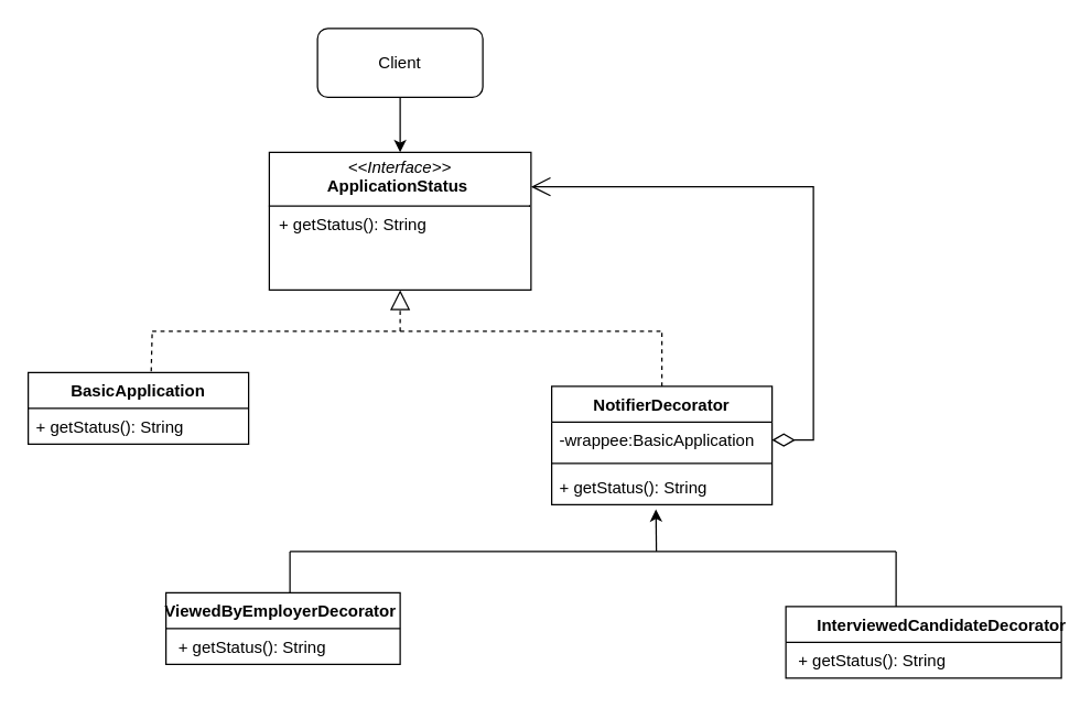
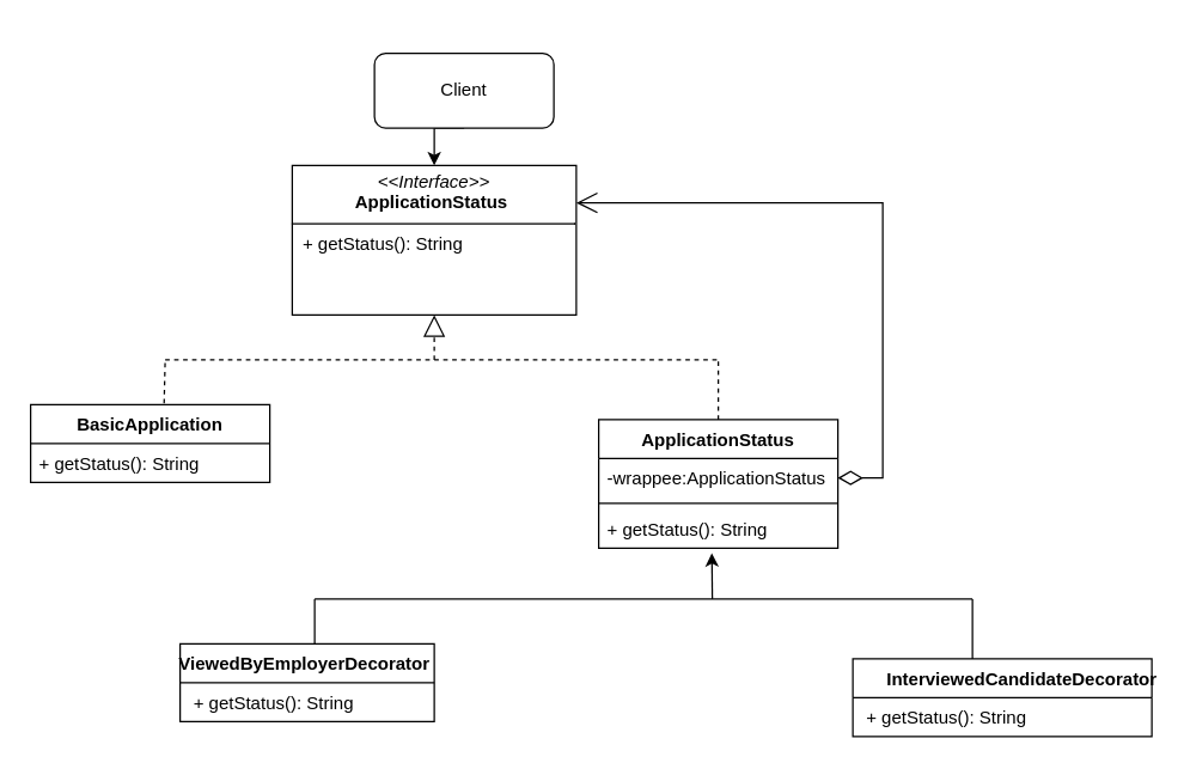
  <mxCell id="0" />
  <mxCell id="1" parent="0" />
  <mxCell id="2" style="edgeStyle=orthogonalEdgeStyle;rounded=0;orthogonalLoop=1;jettySize=auto;html=1;exitX=0.5;exitY=1;exitDx=0;exitDy=0;" edge="1" parent="1" source="3"><mxGeometry relative="1" as="geometry"><mxPoint x="290" y="110" as="targetPoint" /></mxGeometry></mxCell>
- <mxCell id="3" value="Client" style="rounded=1;whiteSpace=wrap;html=1;" vertex="1" parent="1"><mxGeometry x="230" y="20" width="120" height="50" as="geometry" /></mxCell>
+ <mxCell id="3" value="Client" style="rounded=1;whiteSpace=wrap;html=1;" vertex="1" parent="1"><mxGeometry x="250" y="35" width="120" height="50" as="geometry" /></mxCell>
  <mxCell id="4" value="&lt;p style=&quot;margin:0px;margin-top:4px;text-align:center;&quot;&gt;&lt;i&gt;&amp;lt;&amp;lt;Interface&amp;gt;&amp;gt;&lt;/i&gt;&lt;br&gt;&lt;b&gt;ApplicationStatus&amp;nbsp;&lt;/b&gt;&lt;/p&gt;&lt;hr size=&quot;1&quot; style=&quot;border-style:solid;&quot;&gt;&lt;p style=&quot;margin:0px;margin-left:4px;&quot;&gt;&amp;nbsp;+ getStatus(): String&amp;nbsp; &amp;nbsp;&lt;br&gt;&lt;/p&gt;" style="verticalAlign=top;align=left;overflow=fill;html=1;whiteSpace=wrap;" vertex="1" parent="1"><mxGeometry x="195" y="110" width="190" height="100" as="geometry" /></mxCell>
  <mxCell id="5" value="BasicApplication" style="swimlane;fontStyle=1;align=center;verticalAlign=top;childLayout=stackLayout;horizontal=1;startSize=26;horizontalStack=0;resizeParent=1;resizeParentMax=0;resizeLast=0;collapsible=1;marginBottom=0;whiteSpace=wrap;html=1;" vertex="1" parent="1"><mxGeometry x="20" y="270" width="160" height="52" as="geometry" /></mxCell>
  <mxCell id="6" value="&lt;div&gt;&lt;span style=&quot;background-color: transparent;&quot;&gt;+ getStatus(): String&amp;nbsp;&lt;/span&gt;&lt;/div&gt;" style="text;strokeColor=none;fillColor=none;align=left;verticalAlign=top;spacingLeft=4;spacingRight=4;overflow=hidden;rotatable=0;points=[[0,0.5],[1,0.5]];portConstraint=eastwest;whiteSpace=wrap;html=1;" vertex="1" parent="5"><mxGeometry y="26" width="160" height="26" as="geometry" /></mxCell>
- <mxCell id="7" value="NotifierDecorator" style="swimlane;fontStyle=1;align=center;verticalAlign=top;childLayout=stackLayout;horizontal=1;startSize=26;horizontalStack=0;resizeParent=1;resizeParentMax=0;resizeLast=0;collapsible=1;marginBottom=0;whiteSpace=wrap;html=1;" vertex="1" parent="1"><mxGeometry x="400" y="280" width="160" height="86" as="geometry" /></mxCell>
- <mxCell id="8" value="-wrappee:&lt;span style=&quot;background-color: transparent; color: light-dark(rgb(0, 0, 0), rgb(255, 255, 255));&quot;&gt;BasicApplication&amp;nbsp;&lt;/span&gt;" style="text;strokeColor=none;fillColor=none;align=left;verticalAlign=top;spacingLeft=4;spacingRight=4;overflow=hidden;rotatable=0;points=[[0,0.5],[1,0.5]];portConstraint=eastwest;whiteSpace=wrap;html=1;" vertex="1" parent="7"><mxGeometry y="26" width="160" height="26" as="geometry" /></mxCell>
+ <mxCell id="7" value="ApplicationStatus" style="swimlane;fontStyle=1;align=center;verticalAlign=top;childLayout=stackLayout;horizontal=1;startSize=26;horizontalStack=0;resizeParent=1;resizeParentMax=0;resizeLast=0;collapsible=1;marginBottom=0;whiteSpace=wrap;html=1;" vertex="1" parent="1"><mxGeometry x="400" y="280" width="160" height="86" as="geometry" /></mxCell>
+ <mxCell id="8" value="-wrappee:&lt;span style=&quot;background-color: transparent; color: light-dark(rgb(0, 0, 0), rgb(255, 255, 255));&quot;&gt;ApplicationStatus&amp;nbsp;&lt;/span&gt;" style="text;strokeColor=none;fillColor=none;align=left;verticalAlign=top;spacingLeft=4;spacingRight=4;overflow=hidden;rotatable=0;points=[[0,0.5],[1,0.5]];portConstraint=eastwest;whiteSpace=wrap;html=1;" vertex="1" parent="7"><mxGeometry y="26" width="160" height="26" as="geometry" /></mxCell>
  <mxCell id="9" value="" style="line;strokeWidth=1;fillColor=none;align=left;verticalAlign=middle;spacingTop=-1;spacingLeft=3;spacingRight=3;rotatable=0;labelPosition=right;points=[];portConstraint=eastwest;strokeColor=inherit;" vertex="1" parent="7"><mxGeometry y="52" width="160" height="8" as="geometry" /></mxCell>
  <mxCell id="10" value="&lt;div&gt;+ getStatus(): String&amp;nbsp;&lt;/div&gt;" style="text;strokeColor=none;fillColor=none;align=left;verticalAlign=top;spacingLeft=4;spacingRight=4;overflow=hidden;rotatable=0;points=[[0,0.5],[1,0.5]];portConstraint=eastwest;whiteSpace=wrap;html=1;" vertex="1" parent="7"><mxGeometry y="60" width="160" height="26" as="geometry" /></mxCell>
  <mxCell id="11" value="&amp;nbsp;ViewedByEmployerDecorator&amp;nbsp;&amp;nbsp;" style="swimlane;fontStyle=1;align=center;verticalAlign=top;childLayout=stackLayout;horizontal=1;startSize=26;horizontalStack=0;resizeParent=1;resizeParentMax=0;resizeLast=0;collapsible=1;marginBottom=0;whiteSpace=wrap;html=1;" vertex="1" parent="1"><mxGeometry x="120" y="430" width="170" height="52" as="geometry" /></mxCell>
  <mxCell id="12" value="&lt;div&gt;&lt;span style=&quot;background-color: transparent;&quot;&gt;&amp;nbsp;+ getStatus(): String&amp;nbsp; &amp;nbsp;&lt;/span&gt;&lt;/div&gt;" style="text;strokeColor=none;fillColor=none;align=left;verticalAlign=top;spacingLeft=4;spacingRight=4;overflow=hidden;rotatable=0;points=[[0,0.5],[1,0.5]];portConstraint=eastwest;whiteSpace=wrap;html=1;" vertex="1" parent="11"><mxGeometry y="26" width="170" height="26" as="geometry" /></mxCell>
  <mxCell id="13" value="&lt;span style=&quot;white-space: pre;&quot;&gt;&#09;&lt;/span&gt;InterviewedCandidateDecorator" style="swimlane;fontStyle=1;align=center;verticalAlign=top;childLayout=stackLayout;horizontal=1;startSize=26;horizontalStack=0;resizeParent=1;resizeParentMax=0;resizeLast=0;collapsible=1;marginBottom=0;whiteSpace=wrap;html=1;" vertex="1" parent="1"><mxGeometry x="570" y="440" width="200" height="52" as="geometry" /></mxCell>
  <mxCell id="14" value="&lt;div&gt;&lt;span style=&quot;background-color: transparent;&quot;&gt;&amp;nbsp;+ getStatus(): String&amp;nbsp; &amp;nbsp;&lt;/span&gt;&lt;/div&gt;" style="text;strokeColor=none;fillColor=none;align=left;verticalAlign=top;spacingLeft=4;spacingRight=4;overflow=hidden;rotatable=0;points=[[0,0.5],[1,0.5]];portConstraint=eastwest;whiteSpace=wrap;html=1;" vertex="1" parent="13"><mxGeometry y="26" width="200" height="26" as="geometry" /></mxCell>
  <mxCell id="15" value="" style="endArrow=none;dashed=1;html=1;rounded=0;exitX=0.558;exitY=-0.016;exitDx=0;exitDy=0;exitPerimeter=0;" edge="1" parent="1" source="5"><mxGeometry width="50" height="50" relative="1" as="geometry"><mxPoint x="110" y="260" as="sourcePoint" /><mxPoint x="110" y="240" as="targetPoint" /></mxGeometry></mxCell>
  <mxCell id="16" value="" style="endArrow=none;dashed=1;html=1;rounded=0;" edge="1" parent="1"><mxGeometry width="50" height="50" relative="1" as="geometry"><mxPoint x="110" y="240" as="sourcePoint" /><mxPoint x="480" y="240" as="targetPoint" /></mxGeometry></mxCell>
  <mxCell id="17" value="" style="endArrow=none;dashed=1;html=1;rounded=0;exitX=0.5;exitY=0;exitDx=0;exitDy=0;" edge="1" parent="1" source="7"><mxGeometry width="50" height="50" relative="1" as="geometry"><mxPoint x="290" y="300" as="sourcePoint" /><mxPoint x="480" y="240" as="targetPoint" /></mxGeometry></mxCell>
  <mxCell id="18" value="" style="endArrow=block;dashed=1;endFill=0;endSize=12;html=1;rounded=0;entryX=0.5;entryY=1;entryDx=0;entryDy=0;" edge="1" parent="1" target="4"><mxGeometry width="160" relative="1" as="geometry"><mxPoint x="290" y="240" as="sourcePoint" /><mxPoint x="350" y="260" as="targetPoint" /></mxGeometry></mxCell>
  <mxCell id="19" value="" style="endArrow=open;html=1;endSize=12;startArrow=diamondThin;startSize=14;startFill=0;edgeStyle=orthogonalEdgeStyle;align=left;verticalAlign=bottom;rounded=0;exitX=1;exitY=0.5;exitDx=0;exitDy=0;entryX=1;entryY=0.25;entryDx=0;entryDy=0;" edge="1" parent="1" source="8" target="4"><mxGeometry x="-1" y="3" relative="1" as="geometry"><mxPoint x="690" y="250" as="sourcePoint" /><mxPoint x="490" y="170" as="targetPoint" /><Array as="points"><mxPoint x="590" y="319" /><mxPoint x="590" y="135" /></Array></mxGeometry></mxCell>
  <mxCell id="20" value="" style="endArrow=none;html=1;rounded=0;" edge="1" parent="1"><mxGeometry width="50" height="50" relative="1" as="geometry"><mxPoint x="210" y="430" as="sourcePoint" /><mxPoint x="210" y="400" as="targetPoint" /></mxGeometry></mxCell>
  <mxCell id="21" value="" style="endArrow=none;html=1;rounded=0;" edge="1" parent="1"><mxGeometry width="50" height="50" relative="1" as="geometry"><mxPoint x="210" y="400" as="sourcePoint" /><mxPoint x="650" y="400" as="targetPoint" /></mxGeometry></mxCell>
  <mxCell id="22" value="" style="endArrow=none;html=1;rounded=0;" edge="1" parent="1"><mxGeometry width="50" height="50" relative="1" as="geometry"><mxPoint x="650" y="440" as="sourcePoint" /><mxPoint x="650" y="400" as="targetPoint" /></mxGeometry></mxCell>
  <mxCell id="23" value="" style="endArrow=classic;html=1;rounded=0;entryX=0.473;entryY=1.128;entryDx=0;entryDy=0;entryPerimeter=0;" edge="1" parent="1" target="10"><mxGeometry width="50" height="50" relative="1" as="geometry"><mxPoint x="476" y="400" as="sourcePoint" /><mxPoint x="340" y="230" as="targetPoint" /></mxGeometry></mxCell>
